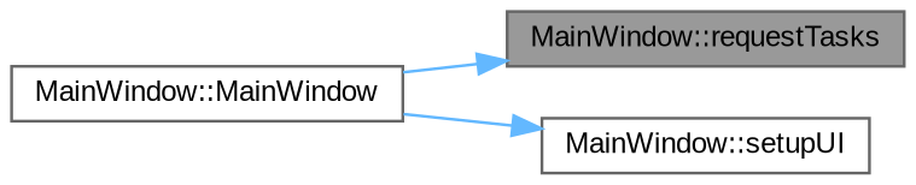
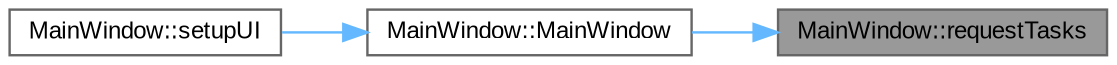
  digraph {
    fontname="Liberation Sans"
    rankdir=RL
    node [color=grey40 fillcolor=white fontname="Liberation Sans" fontsize=10 shape=box style=filled]
    edge [color=steelblue1 dir=back fontname="Liberation Sans" fontsize=10 labelfontname=Helvetica labelfontsize=10 style=solid]
    n1 [color=gray40 fillcolor=grey60 fontcolor=black height=0.2 label="MainWindow::requestTasks" width=0.4]
    n2 [height=0.2 label="MainWindow::MainWindow" width=0.4]
    n3 [height=0.2 label="MainWindow::setupUI" width=0.4]
    n1 -> n2
-   n3 -> n2
+   n2 -> n3
  }
